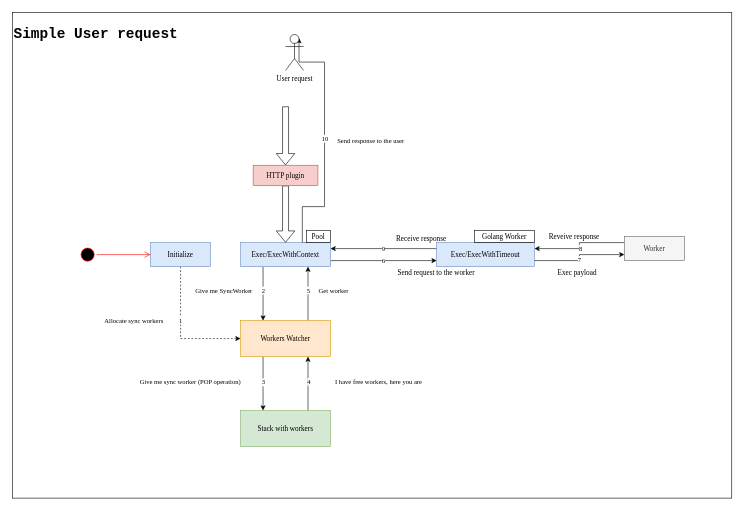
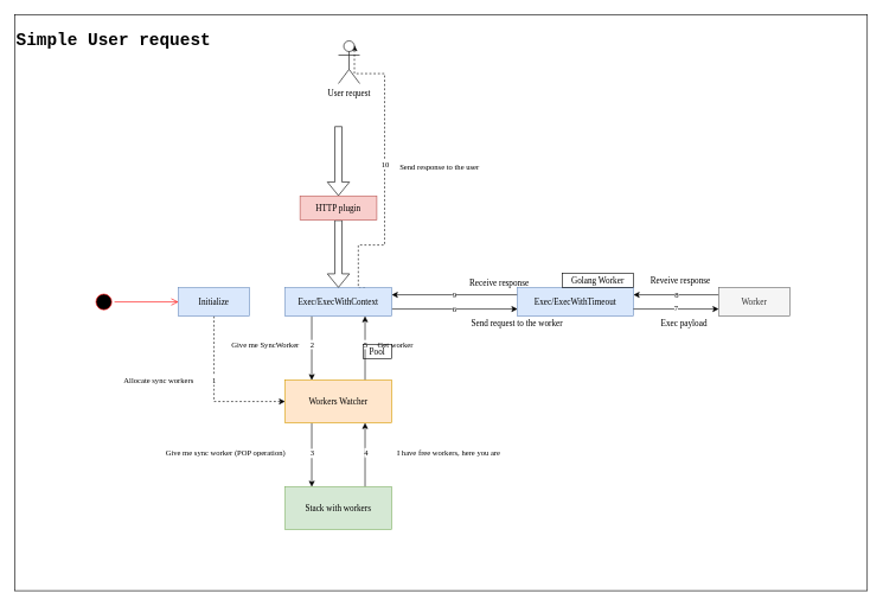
  <mxCell id="0" />
  <mxCell id="1" parent="0" />
  <mxCell id="2" value="&lt;h1&gt;Simple User request&lt;/h1&gt;" style="rounded=0;whiteSpace=wrap;html=1;fontFamily=Courier New;align=left;verticalAlign=top;" parent="1" vertex="1"><mxGeometry x="20" y="20" width="1199" height="810" as="geometry" /></mxCell>
  <mxCell id="3" style="edgeStyle=orthogonalEdgeStyle;rounded=0;orthogonalLoop=1;jettySize=auto;html=1;exitX=0.25;exitY=1;exitDx=0;exitDy=0;entryX=0.25;entryY=0;entryDx=0;entryDy=0;fontFamily=Jetbrains Mono;" parent="1" source="9" target="26" edge="1"><mxGeometry relative="1" as="geometry"><mxPoint x="431" y="664" as="targetPoint" /></mxGeometry></mxCell>
  <mxCell id="4" value="Give me sync worker (POP operation)" style="edgeLabel;html=1;align=center;verticalAlign=middle;resizable=0;points=[];fontFamily=Jetbrains Mono;" parent="3" vertex="1" connectable="0"><mxGeometry x="-0.065" y="8" relative="1" as="geometry"><mxPoint x="-130.5" y="-0.12" as="offset" /></mxGeometry></mxCell>
  <mxCell id="5" value="3" style="edgeLabel;html=1;align=center;verticalAlign=middle;resizable=0;points=[];fontFamily=Jetbrains Mono;" parent="3" vertex="1" connectable="0"><mxGeometry x="-0.268" y="4" relative="1" as="geometry"><mxPoint x="-4.5" y="9.04" as="offset" /></mxGeometry></mxCell>
  <mxCell id="6" style="edgeStyle=orthogonalEdgeStyle;rounded=0;orthogonalLoop=1;jettySize=auto;html=1;exitX=0.75;exitY=0;exitDx=0;exitDy=0;entryX=0.75;entryY=1;entryDx=0;entryDy=0;fontFamily=Jetbrains Mono;" parent="1" source="9" target="22" edge="1"><mxGeometry relative="1" as="geometry" /></mxCell>
  <mxCell id="7" value="5" style="edgeLabel;html=1;align=center;verticalAlign=middle;resizable=0;points=[];fontFamily=Jetbrains Mono;" parent="6" vertex="1" connectable="0"><mxGeometry x="0.244" y="-3" relative="1" as="geometry"><mxPoint x="-3.5" y="5.83" as="offset" /></mxGeometry></mxCell>
  <mxCell id="8" value="Get worker" style="edgeLabel;html=1;align=center;verticalAlign=middle;resizable=0;points=[];fontFamily=Jetbrains Mono;" parent="6" vertex="1" connectable="0"><mxGeometry x="-0.216" y="2" relative="1" as="geometry"><mxPoint x="43.5" y="-14.65" as="offset" /></mxGeometry></mxCell>
  <mxCell id="9" value="Workers Watcher" style="rounded=0;whiteSpace=wrap;html=1;fillColor=#ffe6cc;strokeColor=#d79b00;fontFamily=Jetbrains Mono;" parent="1" vertex="1"><mxGeometry x="400" y="534" width="150" height="60" as="geometry" /></mxCell>
  <mxCell id="10" style="edgeStyle=orthogonalEdgeStyle;rounded=0;orthogonalLoop=1;jettySize=auto;html=1;exitX=0.5;exitY=1;exitDx=0;exitDy=0;entryX=0;entryY=0.5;entryDx=0;entryDy=0;fontFamily=Jetbrains Mono;dashed=1;" parent="1" source="13" target="9" edge="1"><mxGeometry relative="1" as="geometry"><Array as="points"><mxPoint x="300" y="564" /></Array></mxGeometry></mxCell>
  <mxCell id="11" value="Allocate sync workers" style="edgeLabel;html=1;align=center;verticalAlign=middle;resizable=0;points=[];fontFamily=Jetbrains Mono;" parent="10" vertex="1" connectable="0"><mxGeometry x="-0.547" y="4" relative="1" as="geometry"><mxPoint x="-83" y="40" as="offset" /></mxGeometry></mxCell>
  <mxCell id="12" value="1" style="edgeLabel;html=1;align=center;verticalAlign=middle;resizable=0;points=[];fontFamily=Jetbrains Mono;" parent="10" vertex="1" connectable="0"><mxGeometry x="-0.135" y="3" relative="1" as="geometry"><mxPoint x="-4" y="-5.17" as="offset" /></mxGeometry></mxCell>
  <mxCell id="13" value="Initialize" style="rounded=0;whiteSpace=wrap;html=1;fillColor=#dae8fc;strokeColor=#6c8ebf;fontFamily=Jetbrains Mono;" parent="1" vertex="1"><mxGeometry x="250" y="404" width="100" height="40" as="geometry" /></mxCell>
  <mxCell id="14" style="edgeStyle=orthogonalEdgeStyle;rounded=0;orthogonalLoop=1;jettySize=auto;html=1;exitX=0.25;exitY=1;exitDx=0;exitDy=0;entryX=0.25;entryY=0;entryDx=0;entryDy=0;fontFamily=Jetbrains Mono;" parent="1" source="22" target="9" edge="1"><mxGeometry relative="1" as="geometry" /></mxCell>
  <mxCell id="15" value="Give me SyncWorker" style="edgeLabel;html=1;align=center;verticalAlign=middle;resizable=0;points=[];fontFamily=Jetbrains Mono;" parent="14" vertex="1" connectable="0"><mxGeometry x="-0.26" y="7" relative="1" as="geometry"><mxPoint x="-73.5" y="6.67" as="offset" /></mxGeometry></mxCell>
  <mxCell id="16" value="2" style="edgeLabel;html=1;align=center;verticalAlign=middle;resizable=0;points=[];fontFamily=Jetbrains Mono;" parent="14" vertex="1" connectable="0"><mxGeometry x="-0.33" y="6" relative="1" as="geometry"><mxPoint x="-6.5" y="9.77" as="offset" /></mxGeometry></mxCell>
  <mxCell id="17" style="edgeStyle=orthogonalEdgeStyle;rounded=0;orthogonalLoop=1;jettySize=auto;html=1;exitX=1;exitY=0.75;exitDx=0;exitDy=0;entryX=0;entryY=0.75;entryDx=0;entryDy=0;fontFamily=Jetbrains Mono;" parent="1" source="22" target="28" edge="1"><mxGeometry relative="1" as="geometry" /></mxCell>
  <mxCell id="18" value="6" style="edgeLabel;html=1;align=center;verticalAlign=middle;resizable=0;points=[];fontFamily=Jetbrains Mono;" parent="17" vertex="1" connectable="0"><mxGeometry x="0.156" relative="1" as="geometry"><mxPoint x="-14.33" as="offset" /></mxGeometry></mxCell>
- <mxCell id="19" style="edgeStyle=orthogonalEdgeStyle;rounded=0;orthogonalLoop=1;jettySize=auto;html=1;exitX=0.75;exitY=0;exitDx=0;exitDy=0;entryX=0.75;entryY=0.1;entryDx=0;entryDy=0;entryPerimeter=0;fontFamily=Jetbrains Mono;" parent="1" source="22" target="30" edge="1"><mxGeometry relative="1" as="geometry"><Array as="points"><mxPoint x="503" y="404" /><mxPoint x="503" y="344" /><mxPoint x="540" y="344" /><mxPoint x="540" y="103" /></Array></mxGeometry></mxCell>
+ <mxCell id="19" style="edgeStyle=orthogonalEdgeStyle;rounded=0;orthogonalLoop=1;jettySize=auto;html=1;exitX=0.75;exitY=0;exitDx=0;exitDy=0;entryX=0.75;entryY=0.1;entryDx=0;entryDy=0;entryPerimeter=0;fontFamily=Jetbrains Mono;dashed=1;" parent="1" source="22" target="30" edge="1"><mxGeometry relative="1" as="geometry"><Array as="points"><mxPoint x="503" y="404" /><mxPoint x="503" y="344" /><mxPoint x="540" y="344" /><mxPoint x="540" y="103" /></Array></mxGeometry></mxCell>
  <mxCell id="20" value="10" style="edgeLabel;html=1;align=center;verticalAlign=middle;resizable=0;points=[];fontFamily=Jetbrains Mono;" parent="19" vertex="1" connectable="0"><mxGeometry x="0.021" relative="1" as="geometry"><mxPoint as="offset" /></mxGeometry></mxCell>
  <mxCell id="21" value="Send response to the user" style="edgeLabel;html=1;align=center;verticalAlign=middle;resizable=0;points=[];fontFamily=Jetbrains Mono;" parent="19" vertex="1" connectable="0"><mxGeometry x="-0.12" y="-4" relative="1" as="geometry"><mxPoint x="72" y="-28.5" as="offset" /></mxGeometry></mxCell>
  <mxCell id="22" value="Exec/ExecWithContext" style="rounded=0;whiteSpace=wrap;html=1;fillColor=#dae8fc;strokeColor=#6c8ebf;fontFamily=Jetbrains Mono;" parent="1" vertex="1"><mxGeometry x="400" y="404" width="150" height="40" as="geometry" /></mxCell>
  <mxCell id="23" style="edgeStyle=orthogonalEdgeStyle;rounded=0;orthogonalLoop=1;jettySize=auto;html=1;exitX=0.75;exitY=0;exitDx=0;exitDy=0;entryX=0.75;entryY=1;entryDx=0;entryDy=0;fontFamily=Jetbrains Mono;" parent="1" source="26" target="9" edge="1"><mxGeometry relative="1" as="geometry"><Array as="points"><mxPoint x="513" y="644" /><mxPoint x="513" y="644" /></Array></mxGeometry></mxCell>
  <mxCell id="24" value="4" style="edgeLabel;html=1;align=center;verticalAlign=middle;resizable=0;points=[];fontFamily=Jetbrains Mono;" parent="23" vertex="1" connectable="0"><mxGeometry x="0.334" y="-3" relative="1" as="geometry"><mxPoint x="-2.5" y="11.83" as="offset" /></mxGeometry></mxCell>
  <mxCell id="25" value="I have free workers, here you are" style="edgeLabel;html=1;align=center;verticalAlign=middle;resizable=0;points=[];fontFamily=Jetbrains Mono;" parent="23" vertex="1" connectable="0"><mxGeometry x="0.321" y="-2" relative="1" as="geometry"><mxPoint x="115.49" y="11.44" as="offset" /></mxGeometry></mxCell>
  <mxCell id="26" value="Stack with workers" style="rounded=0;whiteSpace=wrap;html=1;fillColor=#d5e8d4;strokeColor=#82b366;fontFamily=Jetbrains Mono;" parent="1" vertex="1"><mxGeometry x="400" y="684" width="150" height="60" as="geometry" /></mxCell>
  <mxCell id="27" value="9" style="edgeStyle=orthogonalEdgeStyle;rounded=0;orthogonalLoop=1;jettySize=auto;html=1;exitX=0;exitY=0.25;exitDx=0;exitDy=0;entryX=1;entryY=0.25;entryDx=0;entryDy=0;fontFamily=Jetbrains Mono;" parent="1" source="28" target="22" edge="1"><mxGeometry x="0.006" relative="1" as="geometry"><mxPoint as="offset" /></mxGeometry></mxCell>
  <mxCell id="28" value="Exec/ExecWithTimeout" style="rounded=0;whiteSpace=wrap;html=1;fillColor=#dae8fc;strokeColor=#6c8ebf;fontFamily=Jetbrains Mono;" parent="1" vertex="1"><mxGeometry x="727" y="404" width="163" height="40" as="geometry" /></mxCell>
  <mxCell id="29" value="" style="shape=flexArrow;endArrow=classic;html=1;entryX=0.5;entryY=0;entryDx=0;entryDy=0;fontFamily=Jetbrains Mono;exitX=0.5;exitY=1;exitDx=0;exitDy=0;" parent="1" source="42" target="22" edge="1"><mxGeometry width="50" height="50" relative="1" as="geometry"><mxPoint x="475" y="314" as="sourcePoint" /><mxPoint x="500" y="304" as="targetPoint" /></mxGeometry></mxCell>
  <mxCell id="30" value="User request" style="shape=umlActor;verticalLabelPosition=bottom;verticalAlign=top;html=1;fontFamily=Jetbrains Mono;" parent="1" vertex="1"><mxGeometry x="475" y="57" width="30" height="60" as="geometry" /></mxCell>
  <mxCell id="31" value="Send request to the worker" style="text;html=1;align=center;verticalAlign=middle;resizable=0;points=[];autosize=1;fontFamily=Jetbrains Mono;" parent="1" vertex="1"><mxGeometry x="627" y="446" width="198" height="17" as="geometry" /></mxCell>
  <mxCell id="32" value="Receive response" style="text;html=1;align=center;verticalAlign=middle;resizable=0;points=[];autosize=1;fontFamily=Jetbrains Mono;" parent="1" vertex="1"><mxGeometry x="638" y="388" width="125" height="17" as="geometry" /></mxCell>
  <mxCell id="33" value="" style="ellipse;html=1;shape=startState;fillColor=#000000;strokeColor=#ff0000;fontFamily=Jetbrains Mono;" parent="1" vertex="1"><mxGeometry x="130" y="409" width="30" height="30" as="geometry" /></mxCell>
  <mxCell id="34" value="" style="edgeStyle=orthogonalEdgeStyle;html=1;verticalAlign=bottom;endArrow=open;endSize=8;strokeColor=#ff0000;entryX=0;entryY=0.5;entryDx=0;entryDy=0;fontFamily=Jetbrains Mono;" parent="1" source="33" target="13" edge="1"><mxGeometry relative="1" as="geometry"><mxPoint x="220" y="444" as="targetPoint" /></mxGeometry></mxCell>
  <mxCell id="35" style="edgeStyle=orthogonalEdgeStyle;rounded=0;orthogonalLoop=1;jettySize=auto;html=1;exitX=1;exitY=0.75;exitDx=0;exitDy=0;entryX=0;entryY=0.75;entryDx=0;entryDy=0;fontFamily=Jetbrains Mono;" parent="1" source="28" target="39" edge="1"><mxGeometry relative="1" as="geometry" /></mxCell>
  <mxCell id="36" value="7" style="edgeLabel;html=1;align=center;verticalAlign=middle;resizable=0;points=[];fontFamily=Jetbrains Mono;" parent="35" vertex="1" connectable="0"><mxGeometry x="-0.246" relative="1" as="geometry"><mxPoint x="14.67" y="-2" as="offset" /></mxGeometry></mxCell>
  <mxCell id="37" style="edgeStyle=orthogonalEdgeStyle;rounded=0;orthogonalLoop=1;jettySize=auto;html=1;exitX=0;exitY=0.25;exitDx=0;exitDy=0;entryX=1;entryY=0.25;entryDx=0;entryDy=0;fontFamily=Jetbrains Mono;" parent="1" source="39" target="28" edge="1"><mxGeometry relative="1" as="geometry" /></mxCell>
  <mxCell id="38" value="8" style="edgeLabel;html=1;align=center;verticalAlign=middle;resizable=0;points=[];fontFamily=Jetbrains Mono;" parent="37" vertex="1" connectable="0"><mxGeometry x="0.191" y="3" relative="1" as="geometry"><mxPoint x="11.33" y="-4" as="offset" /></mxGeometry></mxCell>
- <mxCell id="39" value="Worker" style="rounded=0;whiteSpace=wrap;html=1;fillColor=#f5f5f5;strokeColor=#666666;fontFamily=Jetbrains Mono;fontColor=#333333;" parent="1" vertex="1"><mxGeometry x="1040" y="394" width="100" height="40" as="geometry" /></mxCell>
+ <mxCell id="39" value="Worker" style="rounded=0;whiteSpace=wrap;html=1;fillColor=#f5f5f5;strokeColor=#666666;fontFamily=Jetbrains Mono;fontColor=#333333;" parent="1" vertex="1"><mxGeometry x="1010" y="404" width="100" height="40" as="geometry" /></mxCell>
  <mxCell id="40" value="Exec payload" style="text;html=1;align=center;verticalAlign=middle;resizable=0;points=[];autosize=1;fontFamily=Jetbrains Mono;" parent="1" vertex="1"><mxGeometry x="913" y="446" width="96" height="17" as="geometry" /></mxCell>
  <mxCell id="41" value="Reveive response" style="text;html=1;align=center;verticalAlign=middle;resizable=0;points=[];autosize=1;fontFamily=Jetbrains Mono;" parent="1" vertex="1"><mxGeometry x="893" y="386" width="125" height="17" as="geometry" /></mxCell>
  <mxCell id="42" value="HTTP plugin" style="rounded=0;whiteSpace=wrap;html=1;fontFamily=Jetbrains Mono;fillColor=#f8cecc;strokeColor=#b85450;" parent="1" vertex="1"><mxGeometry x="421" y="275" width="108" height="34" as="geometry" /></mxCell>
  <mxCell id="43" value="" style="shape=flexArrow;endArrow=classic;html=1;entryX=0.5;entryY=0;entryDx=0;entryDy=0;fontFamily=Jetbrains Mono;" parent="1" target="42" edge="1"><mxGeometry width="50" height="50" relative="1" as="geometry"><mxPoint x="475" y="177" as="sourcePoint" /><mxPoint x="474.58" y="258" as="targetPoint" /></mxGeometry></mxCell>
- <mxCell id="44" value="Pool" style="text;html=1;fillColor=none;align=center;verticalAlign=middle;whiteSpace=wrap;rounded=0;fontFamily=Jetbrains Mono;strokeColor=#000000;" parent="1" vertex="1"><mxGeometry x="510" y="384" width="40" height="20" as="geometry" /></mxCell>
+ <mxCell id="44" value="Pool" style="text;html=1;fillColor=none;align=center;verticalAlign=middle;whiteSpace=wrap;rounded=0;fontFamily=Jetbrains Mono;strokeColor=#000000;" parent="1" vertex="1"><mxGeometry x="510" y="484" width="40" height="20" as="geometry" /></mxCell>
  <mxCell id="45" value="Golang Worker" style="text;html=1;fillColor=none;align=center;verticalAlign=middle;whiteSpace=wrap;rounded=0;fontFamily=Jetbrains Mono;strokeColor=#000000;" parent="1" vertex="1"><mxGeometry x="790" y="384" width="100" height="20" as="geometry" /></mxCell>
